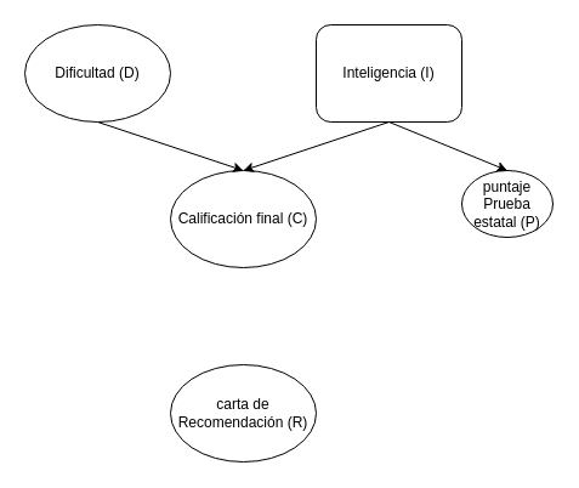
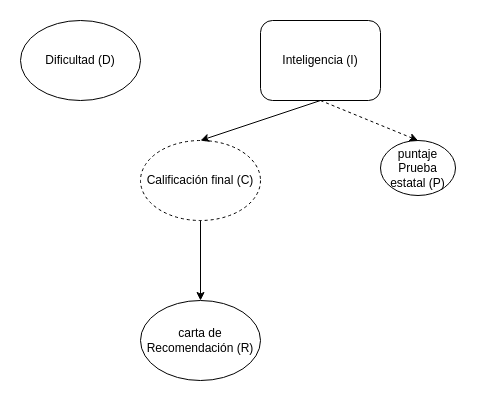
  <mxCell id="0" />
  <mxCell id="1" parent="0" />
  <mxCell id="2" value="Dificultad (D)" style="ellipse;whiteSpace=wrap;html=1;" parent="1" vertex="1"><mxGeometry x="20" y="20" width="120" height="80" as="geometry" /></mxCell>
  <mxCell id="3" value="Inteligencia (I)" style="whiteSpace=wrap;html=1;rounded=1;" parent="1" vertex="1"><mxGeometry x="260" y="20" width="120" height="80" as="geometry" /></mxCell>
- <mxCell id="4" value="Calificación final (C)" style="ellipse;whiteSpace=wrap;html=1;" parent="1" vertex="1"><mxGeometry x="140" y="140" width="120" height="80" as="geometry" /></mxCell>
+ <mxCell id="4" value="Calificación final (C)" style="ellipse;whiteSpace=wrap;html=1;dashed=1;" parent="1" vertex="1"><mxGeometry x="140" y="140" width="120" height="80" as="geometry" /></mxCell>
  <mxCell id="5" value="carta de Recomendación (R)" style="ellipse;whiteSpace=wrap;html=1;" parent="1" vertex="1"><mxGeometry x="140" y="300" width="120" height="80" as="geometry" /></mxCell>
  <mxCell id="6" value="puntaje Prueba estatal (P)" style="ellipse;whiteSpace=wrap;html=1;" parent="1" vertex="1"><mxGeometry x="380" y="140" width="75" height="55" as="geometry" /></mxCell>
- <mxCell id="7" value="" style="endArrow=classic;html=1;exitX=0.5;exitY=1;exitDx=0;exitDy=0;entryX=0.5;entryY=0;entryDx=0;entryDy=0;" parent="1" source="2" target="4" edge="1"><mxGeometry width="50" height="50" relative="1" as="geometry"><mxPoint x="20" y="450" as="sourcePoint" /><mxPoint x="70" y="400" as="targetPoint" /></mxGeometry></mxCell>
  <mxCell id="8" value="" style="endArrow=classic;html=1;exitX=0.5;exitY=1;exitDx=0;exitDy=0;entryX=0.5;entryY=0;entryDx=0;entryDy=0;" parent="1" source="3" target="4" edge="1"><mxGeometry width="50" height="50" relative="1" as="geometry"><mxPoint x="20" y="450" as="sourcePoint" /><mxPoint x="70" y="400" as="targetPoint" /></mxGeometry></mxCell>
- <mxCell id="10" value="" style="endArrow=classic;html=1;exitX=0.5;exitY=1;exitDx=0;exitDy=0;entryX=0.5;entryY=0;entryDx=0;entryDy=0;" parent="1" source="3" target="6" edge="1"><mxGeometry width="50" height="50" relative="1" as="geometry"><mxPoint x="20" y="450" as="sourcePoint" /><mxPoint x="70" y="400" as="targetPoint" /></mxGeometry></mxCell>
+ <mxCell id="9" value="" style="endArrow=classic;html=1;exitX=0.5;exitY=1;exitDx=0;exitDy=0;entryX=0.5;entryY=0;entryDx=0;entryDy=0;" parent="1" source="4" target="5" edge="1"><mxGeometry width="50" height="50" relative="1" as="geometry"><mxPoint x="20" y="450" as="sourcePoint" /><mxPoint x="70" y="400" as="targetPoint" /></mxGeometry></mxCell>
+ <mxCell id="10" value="" style="endArrow=classic;html=1;exitX=0.5;exitY=1;exitDx=0;exitDy=0;entryX=0.5;entryY=0;entryDx=0;entryDy=0;dashed=1;" parent="1" source="3" target="6" edge="1"><mxGeometry width="50" height="50" relative="1" as="geometry"><mxPoint x="20" y="450" as="sourcePoint" /><mxPoint x="70" y="400" as="targetPoint" /></mxGeometry></mxCell>
